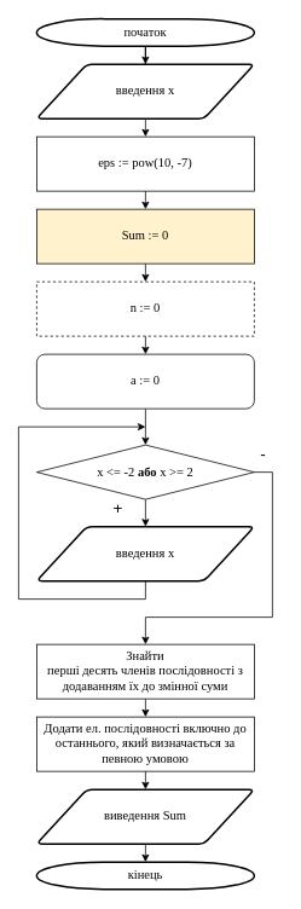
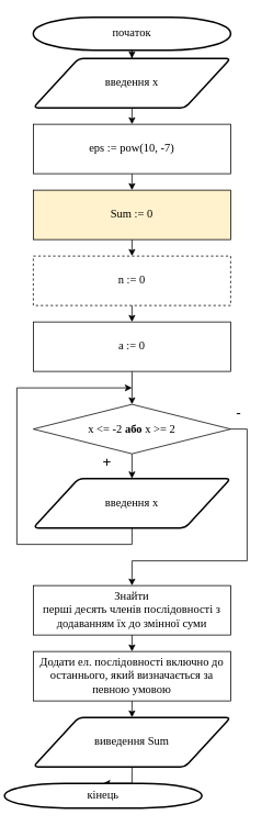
  <mxCell id="0" />
  <mxCell id="1" parent="0" />
  <mxCell id="2" value="" style="edgeStyle=orthogonalEdgeStyle;rounded=0;orthogonalLoop=1;jettySize=auto;html=1;fontFamily=Times New Roman;fontSize=14;" edge="1" parent="1" source="3" target="5"><mxGeometry relative="1" as="geometry" /></mxCell>
- <mxCell id="3" value="початок" style="strokeWidth=2;shape=mxgraph.flowchart.terminator;whiteSpace=wrap;fontSize=14;fontFamily=Times New Roman;html=1;" vertex="1" parent="1"><mxGeometry x="40" y="20" width="240" height="30" as="geometry" /></mxCell>
+ <mxCell id="3" value="початок" style="strokeWidth=2;shape=mxgraph.flowchart.terminator;whiteSpace=wrap;fontSize=14;fontFamily=Times New Roman;html=1;" vertex="1" parent="1"><mxGeometry x="40" y="20" width="240" height="40" as="geometry" /></mxCell>
  <mxCell id="4" style="edgeStyle=orthogonalEdgeStyle;rounded=0;orthogonalLoop=1;jettySize=auto;html=1;exitX=0.5;exitY=1;exitDx=0;exitDy=0;entryX=0.5;entryY=0;entryDx=0;entryDy=0;fontFamily=Times New Roman;fontSize=14;" edge="1" parent="1" source="5"><mxGeometry relative="1" as="geometry"><mxPoint x="160" y="150" as="targetPoint" /></mxGeometry></mxCell>
  <mxCell id="5" value="введення x" style="shape=parallelogram;html=1;strokeWidth=2;perimeter=parallelogramPerimeter;whiteSpace=wrap;rounded=1;arcSize=12;size=0.23;fontFamily=Times New Roman;fontSize=14;" vertex="1" parent="1"><mxGeometry x="40" y="70" width="240" height="60" as="geometry" /></mxCell>
  <mxCell id="6" style="edgeStyle=orthogonalEdgeStyle;rounded=0;orthogonalLoop=1;jettySize=auto;html=1;exitX=0.5;exitY=1;exitDx=0;exitDy=0;entryX=0.5;entryY=0;entryDx=0;entryDy=0;" edge="1" parent="1" source="7" target="9"><mxGeometry relative="1" as="geometry" /></mxCell>
  <mxCell id="7" value="&lt;span&gt;eps := pow(10, -7)&lt;/span&gt;" style="rounded=0;whiteSpace=wrap;html=1;fontFamily=Times New Roman;fontSize=14;" vertex="1" parent="1"><mxGeometry x="40" y="150" width="240" height="60" as="geometry" /></mxCell>
  <mxCell id="8" style="edgeStyle=orthogonalEdgeStyle;rounded=0;orthogonalLoop=1;jettySize=auto;html=1;exitX=0.5;exitY=1;exitDx=0;exitDy=0;entryX=0.5;entryY=0;entryDx=0;entryDy=0;" edge="1" parent="1" source="9" target="11"><mxGeometry relative="1" as="geometry" /></mxCell>
  <mxCell id="9" value="&lt;span&gt;Sum := 0&lt;/span&gt;" style="rounded=0;whiteSpace=wrap;html=1;fontFamily=Times New Roman;fontSize=14;fillColor=#fff2cc;" vertex="1" parent="1"><mxGeometry x="40" y="230" width="240" height="60" as="geometry" /></mxCell>
  <mxCell id="10" style="edgeStyle=orthogonalEdgeStyle;rounded=0;orthogonalLoop=1;jettySize=auto;html=1;exitX=0.5;exitY=1;exitDx=0;exitDy=0;entryX=0.5;entryY=0;entryDx=0;entryDy=0;" edge="1" parent="1" source="11" target="20"><mxGeometry relative="1" as="geometry" /></mxCell>
  <mxCell id="11" value="n := 0" style="rounded=0;whiteSpace=wrap;html=1;fontFamily=Times New Roman;fontSize=14;dashed=1;" vertex="1" parent="1"><mxGeometry x="40" y="310" width="240" height="60" as="geometry" /></mxCell>
  <mxCell id="12" style="edgeStyle=orthogonalEdgeStyle;rounded=0;orthogonalLoop=1;jettySize=auto;html=1;exitX=0.5;exitY=1;exitDx=0;exitDy=0;entryX=0.5;entryY=0;entryDx=0;entryDy=0;entryPerimeter=0;fontFamily=Times New Roman;fontSize=14;" edge="1" parent="1" source="13" target="14"><mxGeometry relative="1" as="geometry" /></mxCell>
  <mxCell id="13" value="виведення Sum" style="shape=parallelogram;html=1;strokeWidth=2;perimeter=parallelogramPerimeter;whiteSpace=wrap;rounded=1;arcSize=12;size=0.23;fontFamily=Times New Roman;fontSize=14;" vertex="1" parent="1"><mxGeometry x="40" y="870" width="240" height="60" as="geometry" /></mxCell>
- <mxCell id="14" value="кінець" style="strokeWidth=2;html=1;shape=mxgraph.flowchart.terminator;whiteSpace=wrap;fontFamily=Times New Roman;fontSize=14;" vertex="1" parent="1"><mxGeometry x="40" y="950" width="240" height="30" as="geometry" /></mxCell>
+ <mxCell id="14" value="кінець" style="strokeWidth=2;html=1;shape=mxgraph.flowchart.terminator;whiteSpace=wrap;fontFamily=Times New Roman;fontSize=14;" vertex="1" parent="1"><mxGeometry x="5" y="950" width="240" height="30" as="geometry" /></mxCell>
  <mxCell id="15" style="edgeStyle=orthogonalEdgeStyle;rounded=0;orthogonalLoop=1;jettySize=auto;html=1;exitX=0.5;exitY=1;exitDx=0;exitDy=0;entryX=0.5;entryY=0;entryDx=0;entryDy=0;" edge="1" parent="1" source="16" target="18"><mxGeometry relative="1" as="geometry" /></mxCell>
  <mxCell id="16" value="&lt;span style=&quot;font-family: &amp;#34;times new roman&amp;#34; , serif&quot;&gt;&lt;font style=&quot;font-size: 14px&quot;&gt;Знайти&lt;br/&gt;перші десять членів послідовності з додаванням їх до змінної суми&lt;/font&gt;&lt;/span&gt;" style="rounded=0;whiteSpace=wrap;html=1;fontFamily=Times New Roman;fontSize=14;" vertex="1" parent="1"><mxGeometry x="40" y="710" width="240" height="60" as="geometry" /></mxCell>
  <mxCell id="17" style="edgeStyle=orthogonalEdgeStyle;rounded=0;orthogonalLoop=1;jettySize=auto;html=1;exitX=0.5;exitY=1;exitDx=0;exitDy=0;entryX=0.5;entryY=0;entryDx=0;entryDy=0;" edge="1" parent="1" source="18" target="13"><mxGeometry relative="1" as="geometry" /></mxCell>
  <mxCell id="18" value="&lt;span style=&quot;font-family: &amp;#34;times new roman&amp;#34; , serif&quot;&gt;&lt;font style=&quot;font-size: 14px&quot;&gt;Додати ел. послідовності включно до останнього, який визначається за певною умовою&lt;/font&gt;&lt;/span&gt;" style="rounded=0;whiteSpace=wrap;html=1;fontFamily=Times New Roman;fontSize=14;" vertex="1" parent="1"><mxGeometry x="40" y="790" width="240" height="60" as="geometry" /></mxCell>
  <mxCell id="19" style="edgeStyle=orthogonalEdgeStyle;rounded=0;orthogonalLoop=1;jettySize=auto;html=1;exitX=0.5;exitY=1;exitDx=0;exitDy=0;entryX=0.5;entryY=0;entryDx=0;entryDy=0;" edge="1" parent="1" source="20" target="23"><mxGeometry relative="1" as="geometry" /></mxCell>
- <mxCell id="20" value="a := 0" style="whiteSpace=wrap;html=1;fontFamily=Times New Roman;fontSize=14;rounded=1;" vertex="1" parent="1"><mxGeometry x="40" y="390" width="240" height="60" as="geometry" /></mxCell>
+ <mxCell id="20" value="a := 0" style="rounded=0;whiteSpace=wrap;html=1;fontFamily=Times New Roman;fontSize=14;" vertex="1" parent="1"><mxGeometry x="40" y="390" width="240" height="60" as="geometry" /></mxCell>
  <mxCell id="21" style="edgeStyle=orthogonalEdgeStyle;rounded=0;orthogonalLoop=1;jettySize=auto;html=1;exitX=0.5;exitY=1;exitDx=0;exitDy=0;entryX=0.5;entryY=0;entryDx=0;entryDy=0;" edge="1" parent="1" source="23" target="25"><mxGeometry relative="1" as="geometry" /></mxCell>
  <mxCell id="22" style="edgeStyle=orthogonalEdgeStyle;rounded=0;orthogonalLoop=1;jettySize=auto;html=1;exitX=1;exitY=0.5;exitDx=0;exitDy=0;" edge="1" parent="1" source="23" target="16"><mxGeometry relative="1" as="geometry"><Array as="points"><mxPoint x="300" y="520" /><mxPoint x="300" y="680" /><mxPoint x="160" y="680" /></Array></mxGeometry></mxCell>
  <mxCell id="23" value="&lt;font style=&quot;font-size: 14px&quot;&gt;&lt;span style=&quot;font-family: &amp;#34;times new roman&amp;#34; , serif&quot;&gt;x &amp;lt;= -2 &lt;b&gt;або&lt;/b&gt; x &amp;gt;= 2&lt;/span&gt;&lt;br&gt;&lt;/font&gt;" style="rhombus;whiteSpace=wrap;html=1;" vertex="1" parent="1"><mxGeometry x="40" y="490" width="240" height="60" as="geometry" /></mxCell>
  <mxCell id="24" style="edgeStyle=orthogonalEdgeStyle;rounded=0;orthogonalLoop=1;jettySize=auto;html=1;exitX=0.5;exitY=1;exitDx=0;exitDy=0;" edge="1" parent="1" source="25"><mxGeometry relative="1" as="geometry"><mxPoint x="160" y="470" as="targetPoint" /><Array as="points"><mxPoint x="160" y="660" /><mxPoint x="20" y="660" /><mxPoint x="20" y="470" /></Array></mxGeometry></mxCell>
  <mxCell id="25" value="введення x" style="shape=parallelogram;html=1;strokeWidth=2;perimeter=parallelogramPerimeter;whiteSpace=wrap;rounded=1;arcSize=12;size=0.23;fontFamily=Times New Roman;fontSize=14;" vertex="1" parent="1"><mxGeometry x="40" y="580" width="240" height="60" as="geometry" /></mxCell>
  <mxCell id="26" value="&lt;font style=&quot;font-size: 18px&quot;&gt;+&lt;/font&gt;" style="text;html=1;strokeColor=none;fillColor=none;align=center;verticalAlign=middle;whiteSpace=wrap;rounded=0;" vertex="1" parent="1"><mxGeometry x="110" y="550" width="40" height="20" as="geometry" /></mxCell>
  <mxCell id="27" value="&lt;font style=&quot;font-size: 18px&quot;&gt;-&lt;/font&gt;" style="text;html=1;strokeColor=none;fillColor=none;align=center;verticalAlign=middle;whiteSpace=wrap;rounded=0;" vertex="1" parent="1"><mxGeometry x="270" y="490" width="40" height="20" as="geometry" /></mxCell>
